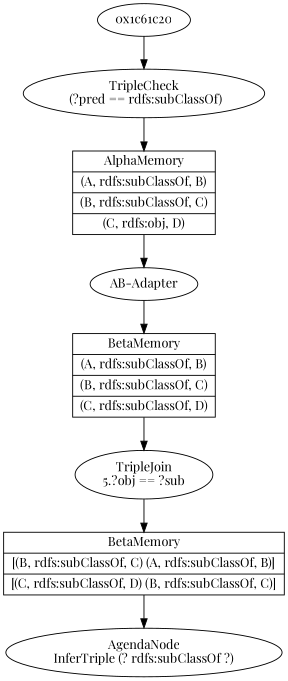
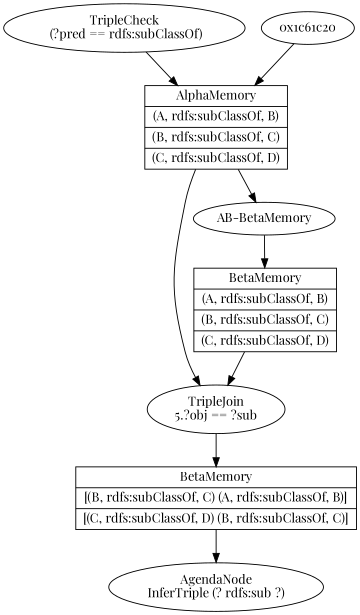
  digraph {
    fontname="Playfair Display"
    node [fontname="Playfair Display"]
    edge [fontname="Playfair Display"]
    n1 [label="TripleCheck\n (?pred == rdfs:subClassOf)"]
-   n2 [label="{AlphaMemory|(A, rdfs:subClassOf, B)|(B, rdfs:subClassOf, C)|(C, rdfs:obj, D)}" shape=record]
+   n2 [label="{AlphaMemory|(A, rdfs:subClassOf, B)|(B, rdfs:subClassOf, C)|(C, rdfs:subClassOf, D)}" shape=record]
    n3 [label="TripleJoin\n5.?obj == ?sub"]
-   n4 [label="AB-Adapter"]
+   n4 [label="AB-BetaMemory"]
    "0x1c61c20"
    n6 [label="{BetaMemory|[(B, rdfs:subClassOf, C) (A, rdfs:subClassOf, B)]|[(C, rdfs:subClassOf, D) (B, rdfs:subClassOf, C)]}" shape=record]
    n7 [label="{BetaMemory|(A, rdfs:subClassOf, B)|(B, rdfs:subClassOf, C)|(C, rdfs:subClassOf, D)}" shape=record]
-   n8 [label="AgendaNode\nInferTriple (? rdfs:subClassOf ?)"]
+   n8 [label="AgendaNode\nInferTriple (? rdfs:sub ?)"]
    n1 -> n2
+   n2 -> n3
    n2 -> n4
    n3 -> n6
    n4 -> n7
-   "0x1c61c20" -> n1
+   "0x1c61c20" -> n2
    n6 -> n8
    n7 -> n3
  }
